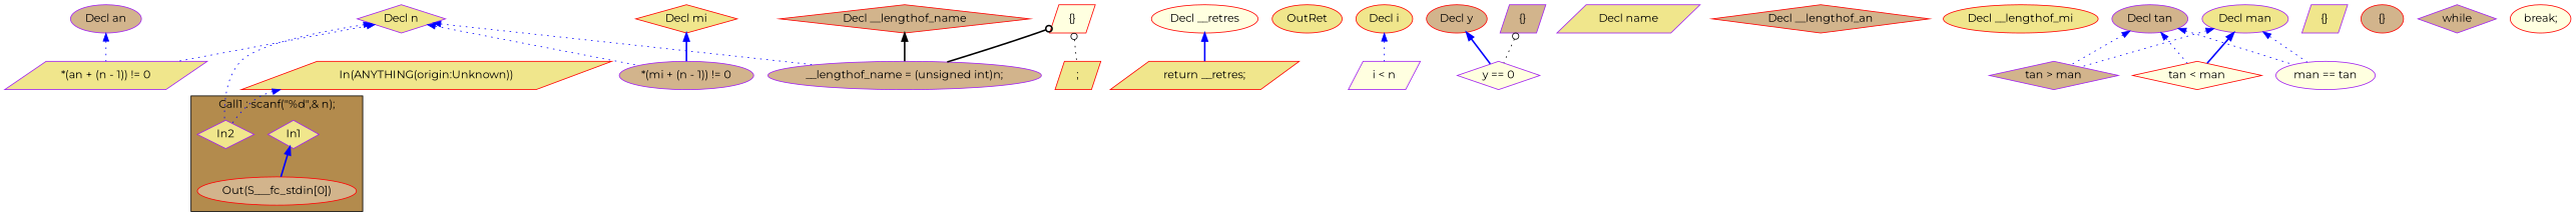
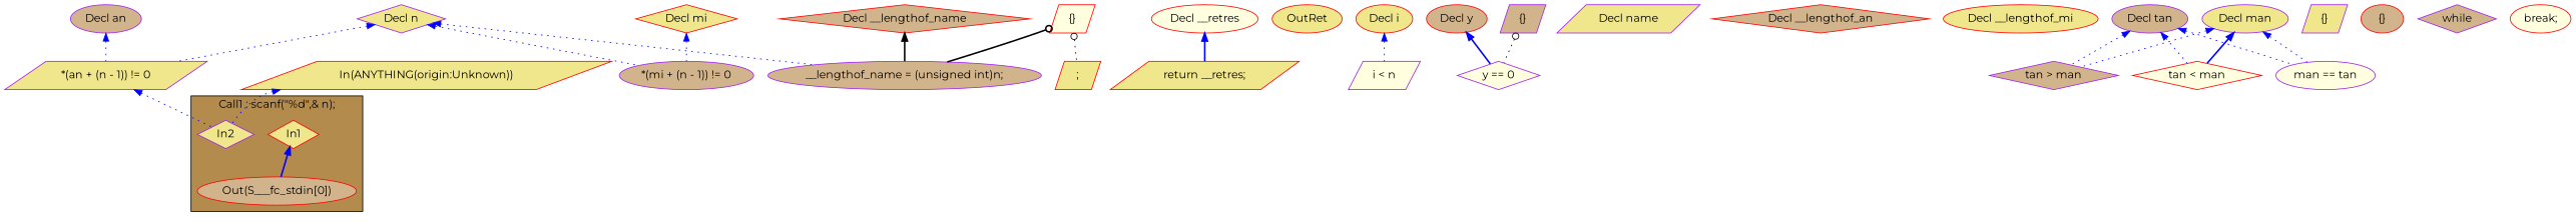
  digraph {
    fontname=Montserrat
    rankdir=TB
    node [color=purple fillcolor=khaki fontname=Montserrat shape=ellipse style=filled]
    edge [color="#0000FF" dir=back fontname=Montserrat style=dotted]
-   n1 [label=In1 shape=diamond]
+   n1 [color=red label=In1 shape=diamond]
    n2 [label=In2 shape=diamond]
    n3 [color=red fillcolor=tan label="Out(S___fc_stdin[0])"]
    n4 [fillcolor=tan label="*(mi + (n - 1)) != 0"]
    n5 [color=red label="return __retres;" shape=parallelogram]
    n6 [color=red label=OutRet]
    n7 [label="Decl n" shape=diamond]
    n8 [fillcolor=tan label="__lengthof_name = (unsigned int)n;"]
    n9 [label="*(an + (n - 1)) != 0" shape=parallelogram]
    n10 [fillcolor=lightyellow label="i < n" shape=parallelogram]
    n11 [color=red label="In(ANYTHING(origin:Unknown))" shape=parallelogram]
    n12 [color=red label="Decl i"]
    n13 [color=red fillcolor=tan label="Decl y"]
    n14 [fillcolor=lightyellow label="y == 0" shape=diamond]
    n15 [label="Decl name" shape=parallelogram]
    n16 [color=red fillcolor=tan label="Decl __lengthof_name" shape=diamond]
    n17 [fillcolor=tan label="Decl an"]
    n18 [color=red fillcolor=tan label="Decl __lengthof_an" shape=diamond]
    n19 [color=red label="Decl mi" shape=diamond]
    n20 [color=red label="Decl __lengthof_mi"]
    n21 [fillcolor=tan label="Decl tan"]
    n22 [fillcolor=tan label="tan > man" shape=diamond]
    n23 [color=red fillcolor=lightyellow label="tan < man" shape=diamond]
    n24 [fillcolor=lightyellow label="man == tan"]
    n25 [label="Decl man"]
    n26 [color=red fillcolor=lightyellow label="Decl __retres"]
    n27 [color=red fillcolor=lightyellow label="{}" shape=parallelogram]
    n28 [color=red label=";" shape=parallelogram]
    n29 [label="{}" shape=parallelogram]
    n30 [color=red fillcolor=tan label="{}"]
    n31 [fillcolor=tan label=while shape=diamond]
    n32 [fillcolor=tan label="{}" shape=parallelogram]
    n33 [color=red fillcolor=lightyellow label="break;"]
    subgraph cluster_1 {
      fillcolor="#B38B4D"
      label="Call1 : scanf(\"%d\",& n);"
      style=filled
      n1
      n2
      n3
    }
    n1 -> n3 [style=bold]
-   n7 -> n2
+   n9 -> n2
    n7 -> n4
    n7 -> n8
    n7 -> n9
    n11 -> n2
    n12 -> n10
    n13 -> n14 [style=bold]
    n16 -> n8 [color="#000000" style=bold]
    n17 -> n9
-   n19 -> n4 [style=bold]
+   n19 -> n4
    n21 -> n22
    n21 -> n23
    n21 -> n24
    n25 -> n22
    n25 -> n23 [style=bold]
    n25 -> n24
    n26 -> n5 [style=bold]
    n27 -> n8 [arrowtail=odot color="#000000" style=bold]
    n27 -> n28 [arrowtail=odot color="#000000"]
    n32 -> n14 [arrowtail=odot color="#000000"]
  }
